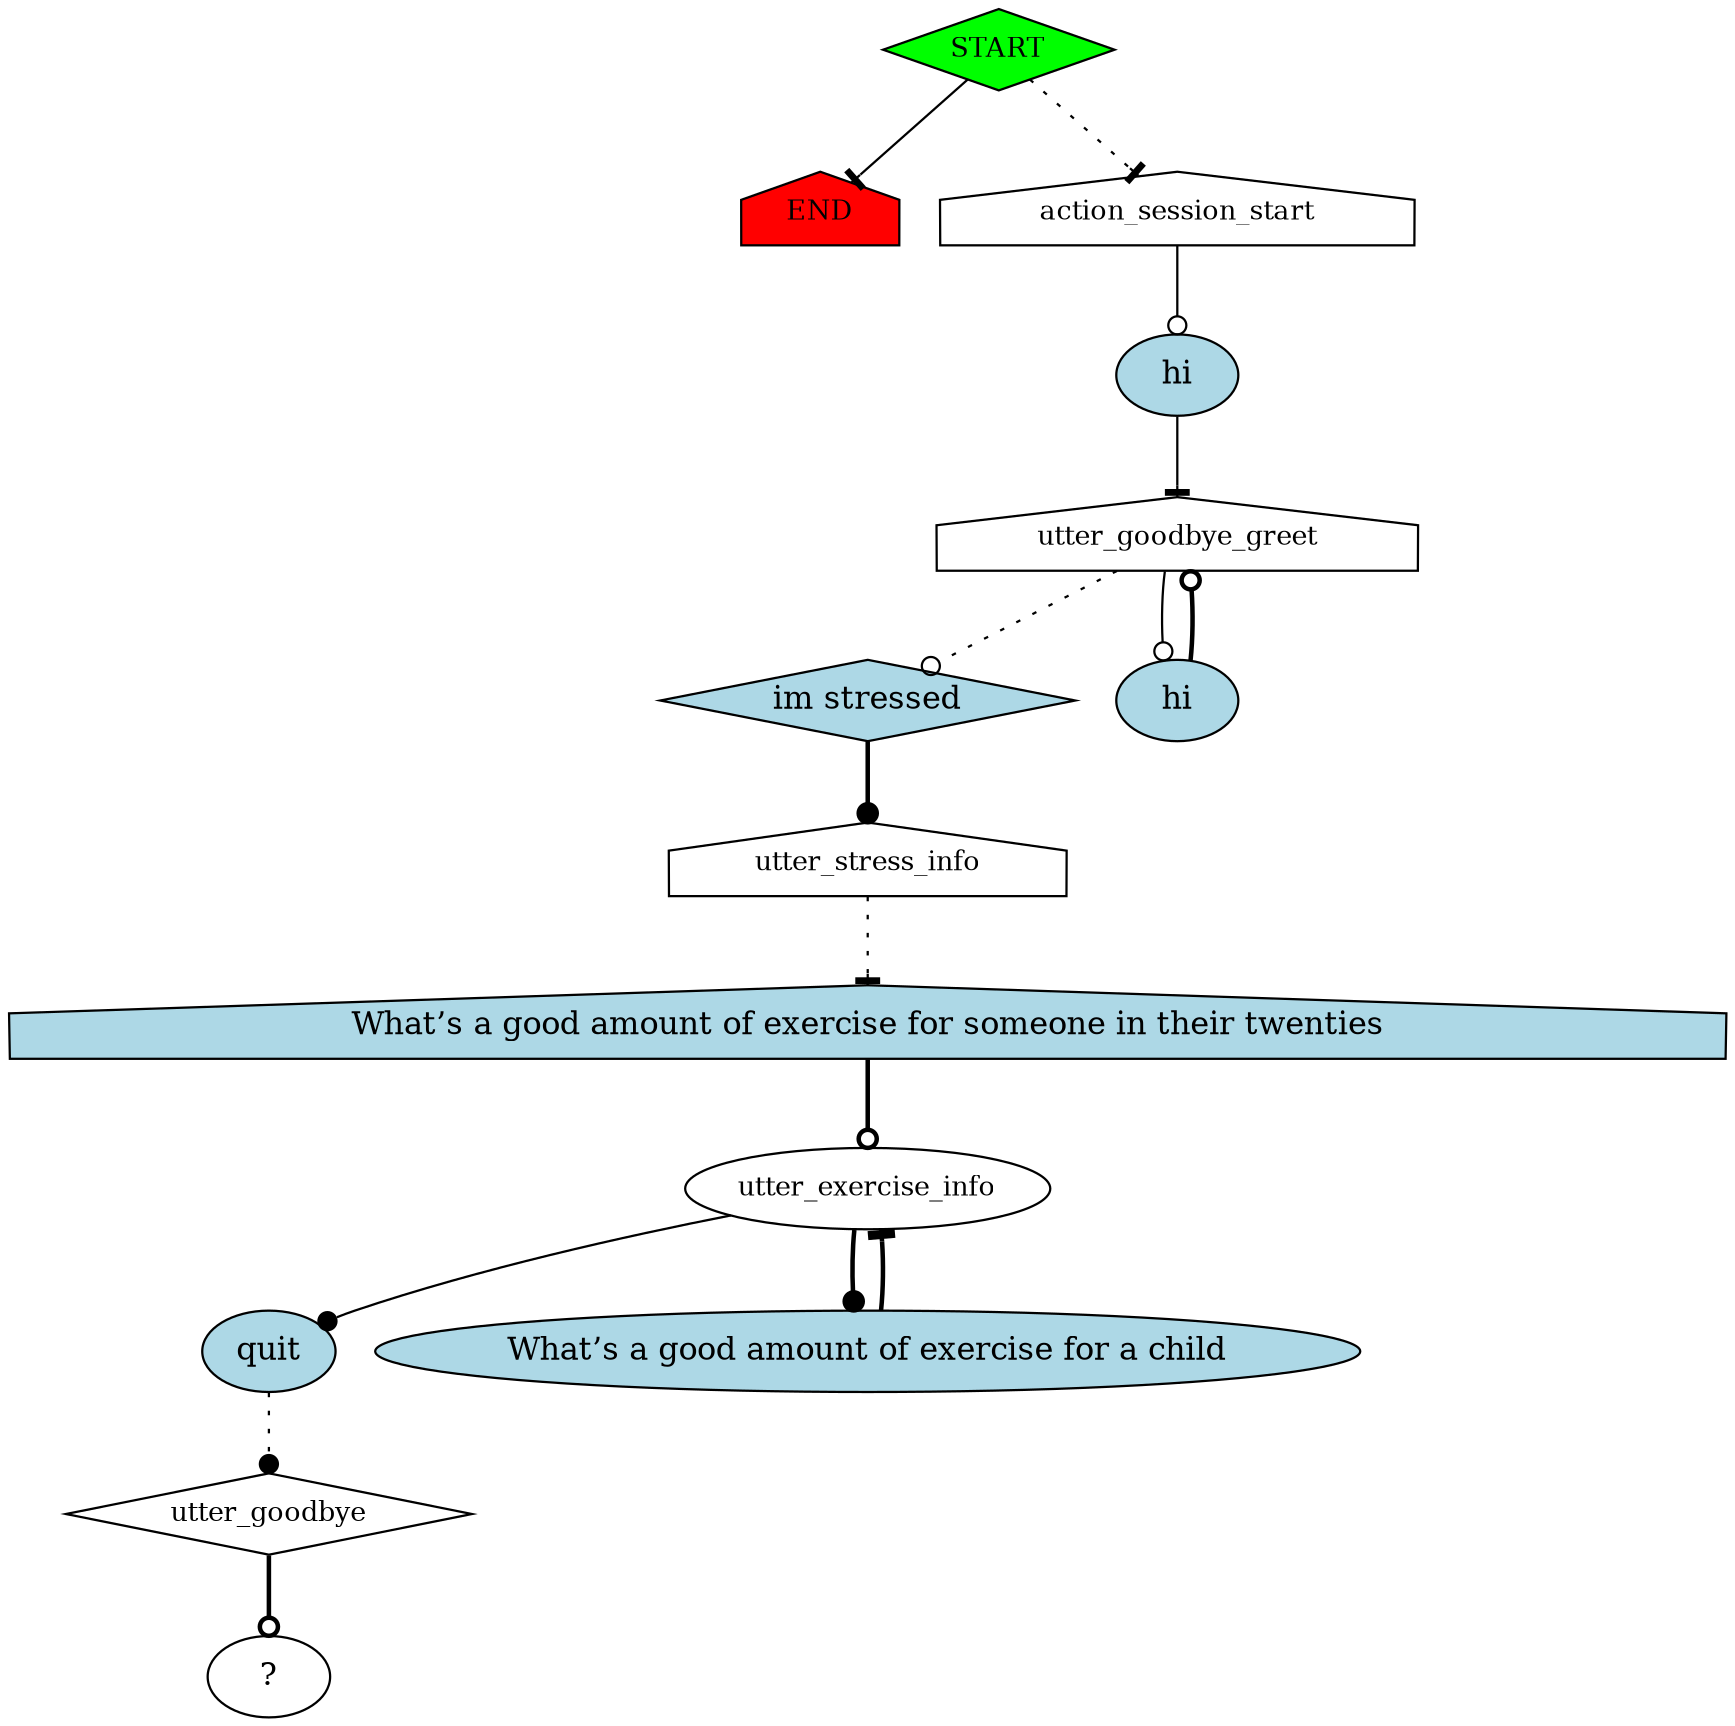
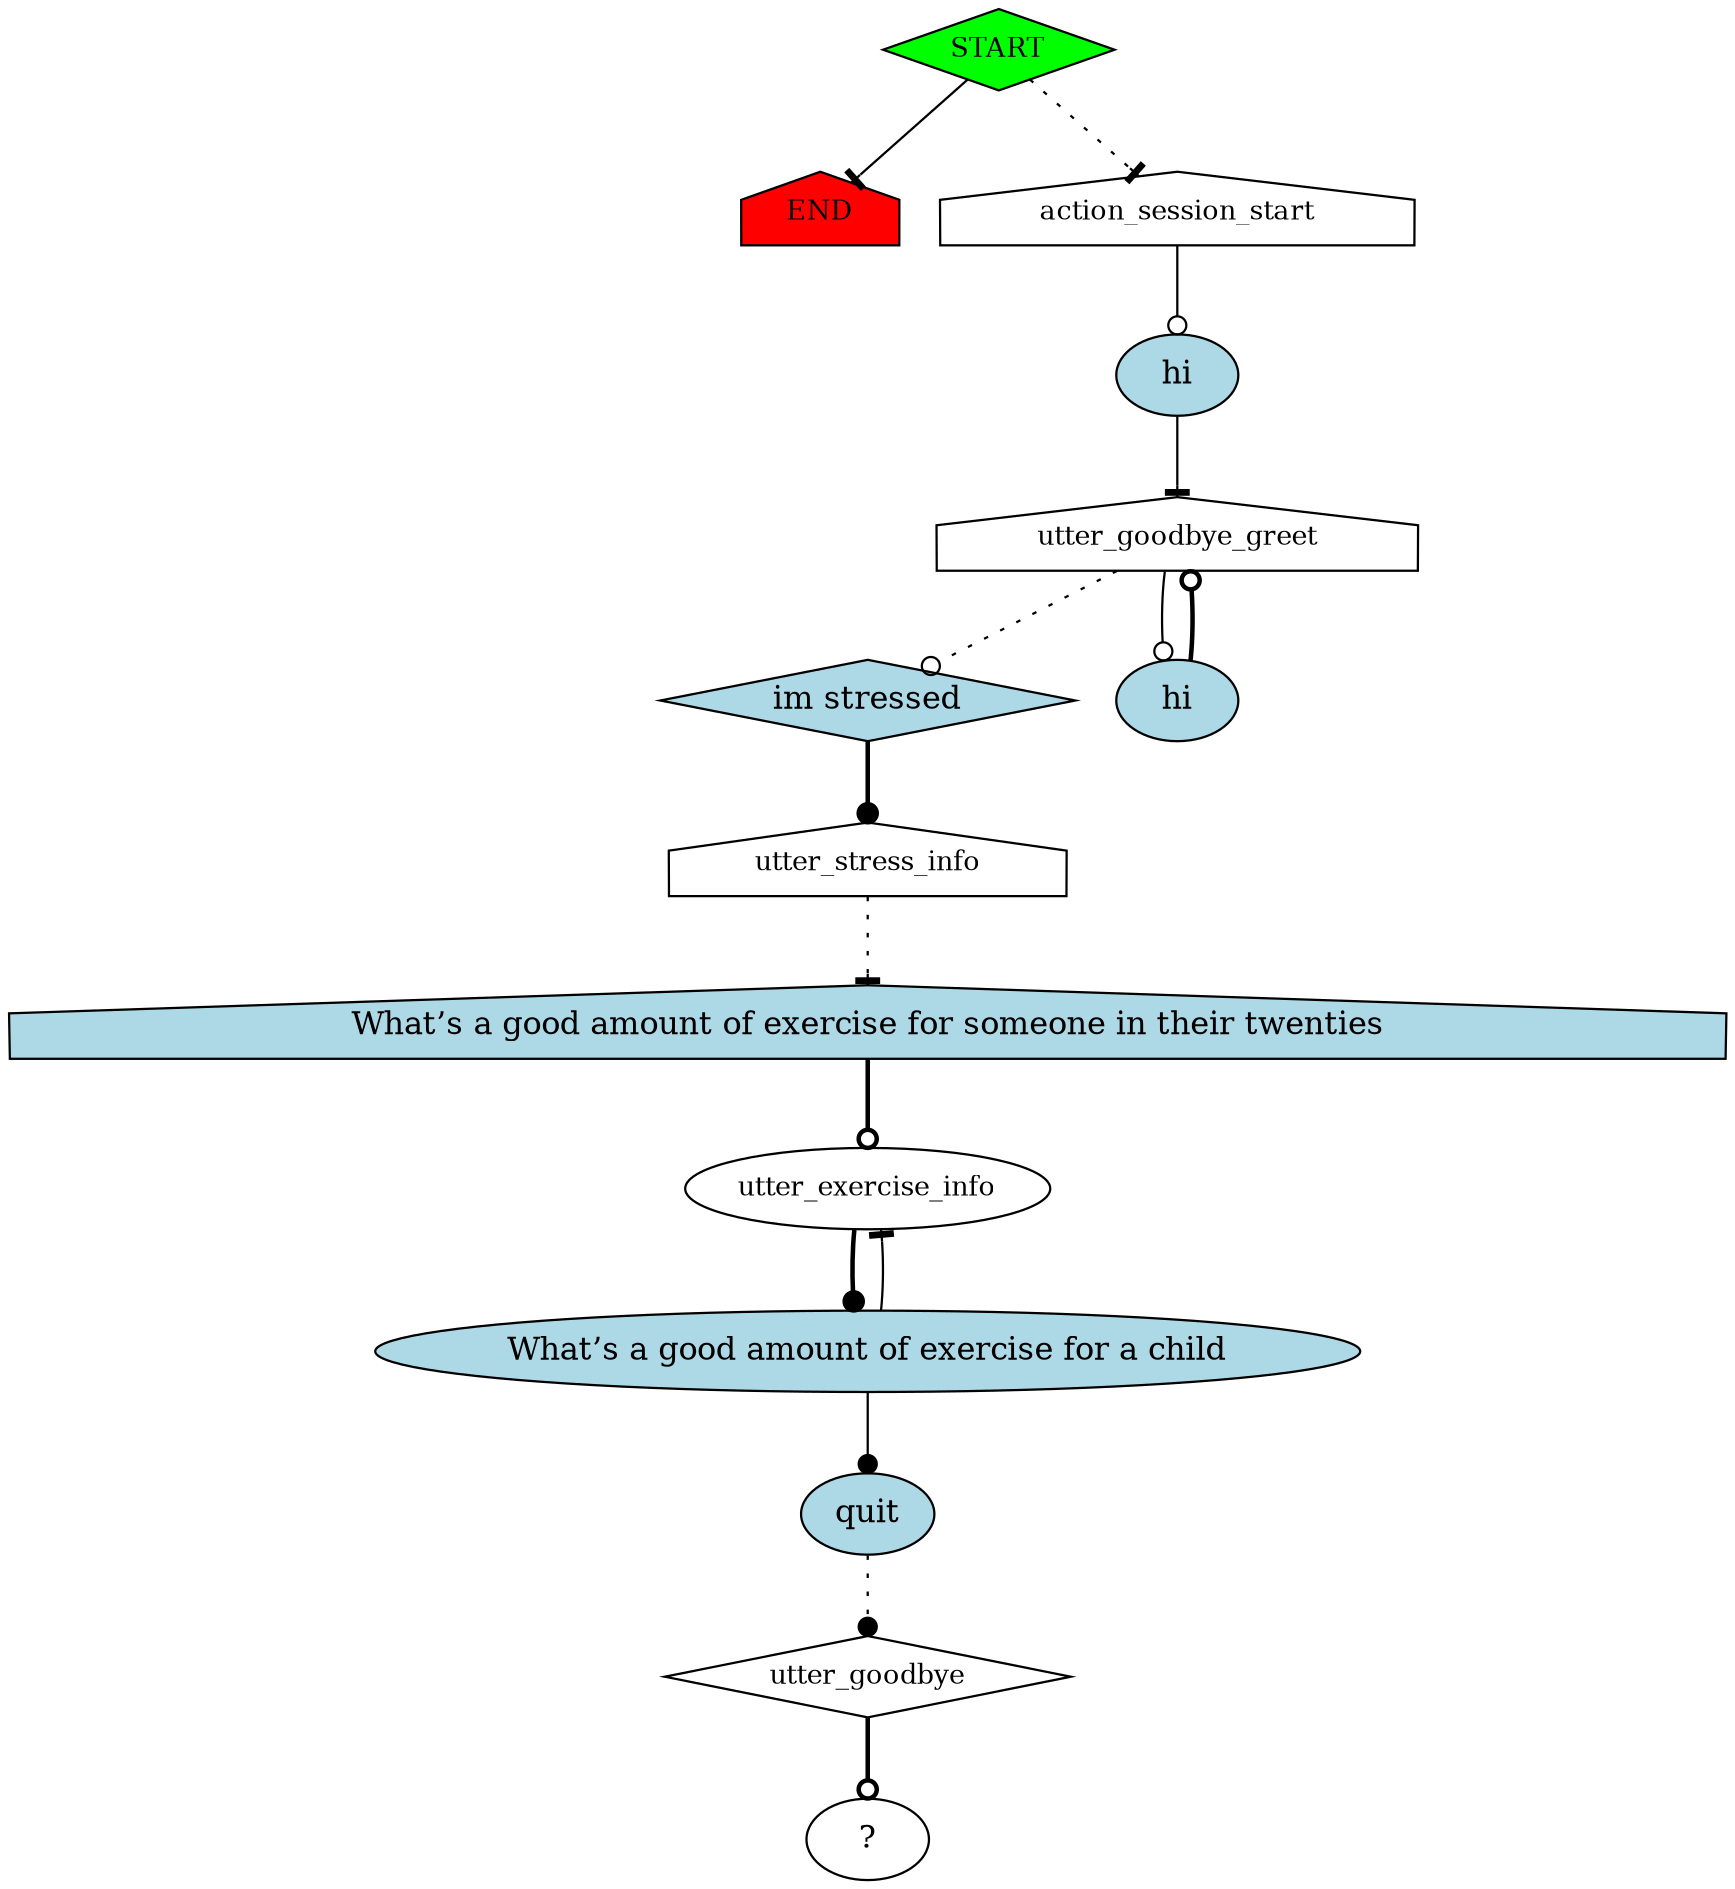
  digraph {
    node [shape=ellipse style=filled]
    edge [arrowhead=odot style=solid]
    n1 [fillcolor=green fontsize=12 label=START shape=diamond]
    n2 [fillcolor=red fontsize=12 label=END shape=house]
    n3 [fontsize=12 label=action_session_start shape=house style=""]
    n4 [fillcolor=lightblue label=hi]
    n5 [fontsize=12 label=utter_goodbye_greet shape=house style=""]
    n6 [fillcolor=lightblue label="im stressed" shape=diamond]
    n7 [fillcolor=lightblue label=hi]
    n8 [fontsize=12 label=utter_stress_info shape=house style=""]
    n9 [fillcolor=lightblue label="What’s a good amount of exercise for someone in their twenties" shape=house]
    n10 [fontsize=12 label=utter_exercise_info style=""]
    n11 [fillcolor=lightblue label=quit]
    n12 [fillcolor=lightblue label="What’s a good amount of exercise for a child"]
    n13 [fontsize=12 label=utter_goodbye shape=diamond style=""]
    n14 [label="  ?  " style=""]
    n1 -> n2 [arrowhead=tee]
    n1 -> n3 [arrowhead=tee style=dotted]
    n3 -> n4
    n4 -> n5 [arrowhead=tee]
    n5 -> n6 [style=dotted]
    n5 -> n7
    n6 -> n8 [arrowhead=dot style=bold]
    n7 -> n5 [style=bold]
    n8 -> n9 [arrowhead=tee style=dotted]
    n9 -> n10 [style=bold]
-   n10 -> n11 [arrowhead=dot]
+   n12 -> n11 [arrowhead=dot]
    n10 -> n12 [arrowhead=dot style=bold]
    n11 -> n13 [arrowhead=dot style=dotted]
-   n12 -> n10 [arrowhead=tee style=bold]
+   n12 -> n10 [arrowhead=tee]
    n13 -> n14 [style=bold]
  }
